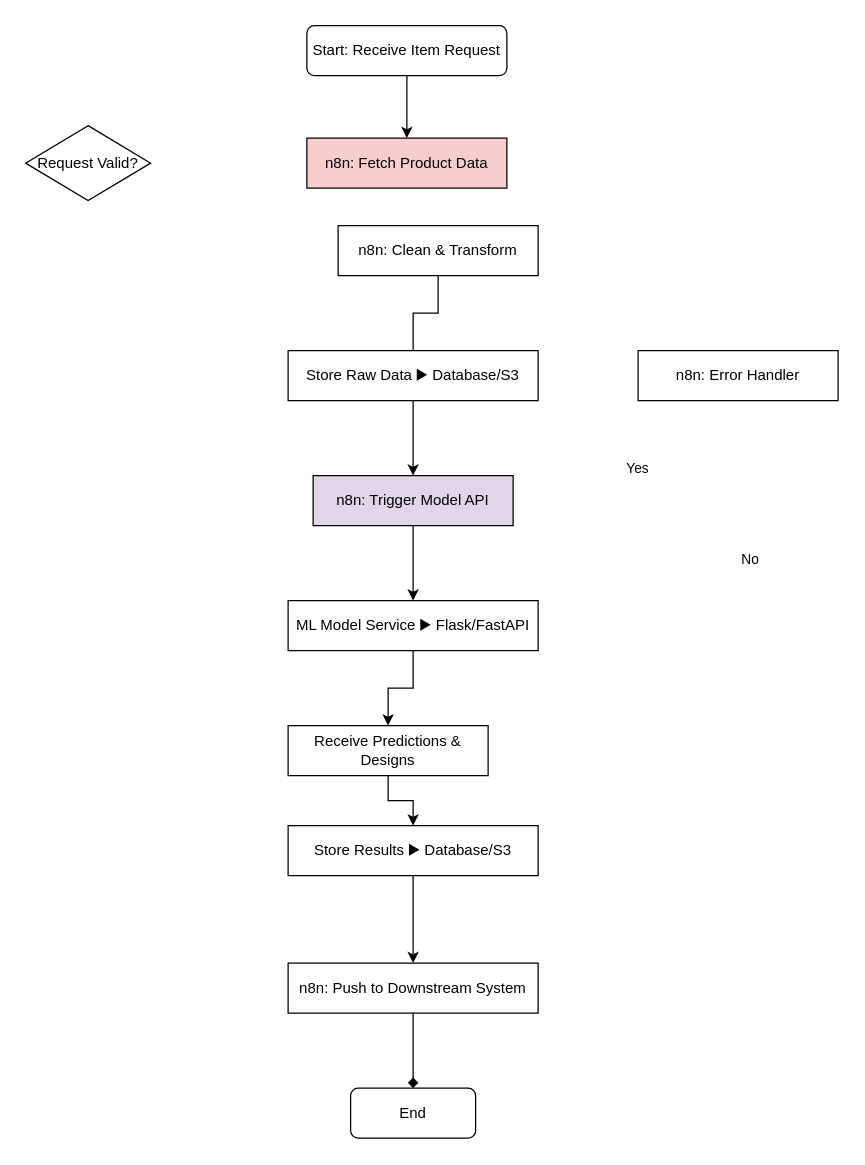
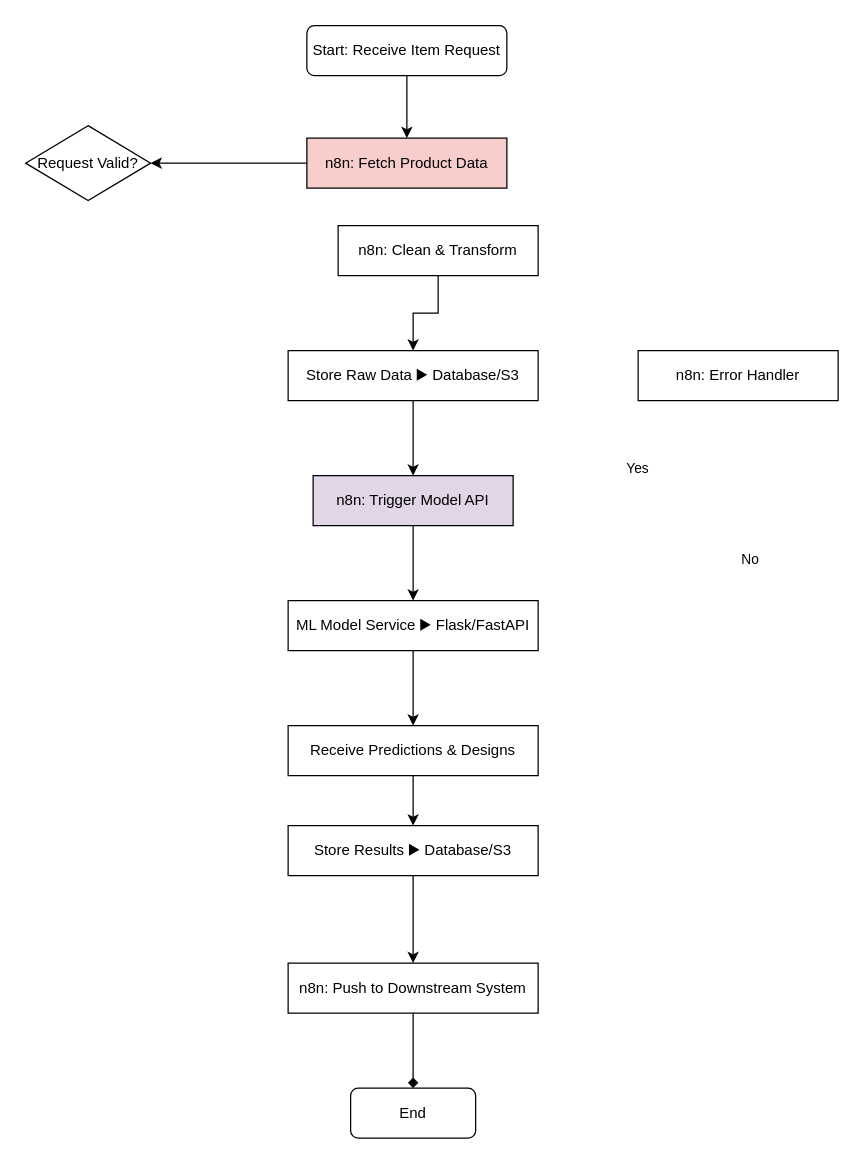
  <mxCell id="0" />
  <mxCell id="1" parent="0" />
  <mxCell id="2" value="Start: Receive Item Request" style="rounded=1;whiteSpace=wrap;html=1;" vertex="1" parent="1"><mxGeometry x="245" y="20" width="160" height="40" as="geometry" /></mxCell>
  <mxCell id="3" value="n8n: Fetch Product Data" style="whiteSpace=wrap;html=1;fillColor=#f8cecc;" vertex="1" parent="1"><mxGeometry x="245" y="110" width="160" height="40" as="geometry" /></mxCell>
  <mxCell id="4" value="Request Valid?" style="rhombus;whiteSpace=wrap;html=1;" vertex="1" parent="1"><mxGeometry x="20" y="100" width="100" height="60" as="geometry" /></mxCell>
  <mxCell id="5" value="n8n: Error Handler" style="whiteSpace=wrap;html=1;" vertex="1" parent="1"><mxGeometry x="510" y="280" width="160" height="40" as="geometry" /></mxCell>
  <mxCell id="6" value="Store Raw Data ▶️ Database/S3" style="whiteSpace=wrap;html=1;" vertex="1" parent="1"><mxGeometry x="230" y="280" width="200" height="40" as="geometry" /></mxCell>
  <mxCell id="7" value="n8n: Trigger Model API" style="whiteSpace=wrap;html=1;fillColor=#e1d5e7;" vertex="1" parent="1"><mxGeometry x="250" y="380" width="160" height="40" as="geometry" /></mxCell>
  <mxCell id="8" value="ML Model Service ▶️ Flask/FastAPI" style="whiteSpace=wrap;html=1;" vertex="1" parent="1"><mxGeometry x="230" y="480" width="200" height="40" as="geometry" /></mxCell>
- <mxCell id="9" value="Receive Predictions &amp; Designs" style="whiteSpace=wrap;html=1;" vertex="1" parent="1"><mxGeometry x="230" y="580" width="160" height="40" as="geometry" /></mxCell>
+ <mxCell id="9" value="Receive Predictions &amp; Designs" style="whiteSpace=wrap;html=1;" vertex="1" parent="1"><mxGeometry x="230" y="580" width="200" height="40" as="geometry" /></mxCell>
  <mxCell id="10" value="Store Results ▶️ Database/S3" style="whiteSpace=wrap;html=1;" vertex="1" parent="1"><mxGeometry x="230" y="660" width="200" height="40" as="geometry" /></mxCell>
  <mxCell id="11" value="n8n: Push to Downstream System" style="whiteSpace=wrap;html=1;" vertex="1" parent="1"><mxGeometry x="230" y="770" width="200" height="40" as="geometry" /></mxCell>
  <mxCell id="12" value="End" style="rounded=1;whiteSpace=wrap;html=1;" vertex="1" parent="1"><mxGeometry x="280" y="870" width="100" height="40" as="geometry" /></mxCell>
  <mxCell id="13" style="edgeStyle=orthogonalEdgeStyle;rounded=0;html=1;" edge="1" parent="1" source="2" target="3"><mxGeometry relative="1" as="geometry" /></mxCell>
+ <mxCell id="14" style="edgeStyle=orthogonalEdgeStyle;rounded=0;html=1;" edge="1" parent="1" source="3" target="4"><mxGeometry relative="1" as="geometry" /></mxCell>
  <mxCell id="15" value="Yes" style="edgeLabel;html=1;" edge="1" parent="1" source="4" target="25"><mxGeometry x="1" y="-288" relative="1" as="geometry"><mxPoint x="299" y="-98" as="offset" /></mxGeometry></mxCell>
  <mxCell id="16" value="No" style="edgeLabel;html=1;" edge="1" parent="1" source="25" target="5"><mxGeometry x="1" y="-155" relative="1" as="geometry"><mxPoint x="109" y="11" as="offset" /></mxGeometry></mxCell>
- <mxCell id="17" style="edgeStyle=orthogonalEdgeStyle;rounded=0;html=1;endArrow=none;" edge="1" parent="1" source="25" target="6"><mxGeometry relative="1" as="geometry" /></mxCell>
+ <mxCell id="17" style="edgeStyle=orthogonalEdgeStyle;rounded=0;html=1;" edge="1" parent="1" source="25" target="6"><mxGeometry relative="1" as="geometry" /></mxCell>
  <mxCell id="18" style="edgeStyle=orthogonalEdgeStyle;rounded=0;html=1;" edge="1" parent="1" source="6" target="7"><mxGeometry relative="1" as="geometry" /></mxCell>
  <mxCell id="19" style="edgeStyle=orthogonalEdgeStyle;rounded=0;html=1;" edge="1" parent="1" source="7" target="8"><mxGeometry relative="1" as="geometry" /></mxCell>
  <mxCell id="20" style="edgeStyle=orthogonalEdgeStyle;rounded=0;html=1;" edge="1" parent="1" source="8" target="9"><mxGeometry relative="1" as="geometry" /></mxCell>
  <mxCell id="21" style="edgeStyle=orthogonalEdgeStyle;rounded=0;html=1;" edge="1" parent="1" source="9" target="10"><mxGeometry relative="1" as="geometry" /></mxCell>
  <mxCell id="22" style="edgeStyle=orthogonalEdgeStyle;rounded=0;html=1;" edge="1" parent="1" source="10" target="11"><mxGeometry relative="1" as="geometry" /></mxCell>
  <mxCell id="23" style="edgeStyle=orthogonalEdgeStyle;rounded=0;html=1;endArrow=diamond;" edge="1" parent="1" source="11" target="12"><mxGeometry relative="1" as="geometry" /></mxCell>
  <mxCell id="24" value="" style="edgeLabel;html=1;" edge="1" parent="1" source="4" target="25"><mxGeometry relative="1" as="geometry"><mxPoint y="200" as="offset" /><mxPoint x="99" y="143" as="sourcePoint" /><mxPoint x="385" y="270" as="targetPoint" /></mxGeometry></mxCell>
  <mxCell id="25" value="n8n: Clean &amp; Transform" style="whiteSpace=wrap;html=1;" vertex="1" parent="1"><mxGeometry x="270" y="180" width="160" height="40" as="geometry" /></mxCell>
